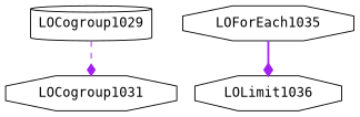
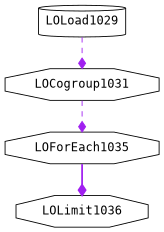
  digraph {
    fontname="DejaVu Sans Mono"
    node [fontname="DejaVu Sans Mono" shape=octagon]
    edge [arrowhead=diamond color=purple fontname="DejaVu Sans Mono" style=dashed]
    LOCogroup1031
-   LOLoad1029 [shape=cylinder label=LOCogroup1029]
+   LOLoad1029 [shape=cylinder]
    LOForEach1035 [hasflat=true]
    LOLimit1036 [limit=100]
+   LOCogroup1031 -> LOForEach1035
    LOLoad1029 -> LOCogroup1031
    LOForEach1035 -> LOLimit1036 [style=bold]
  }
